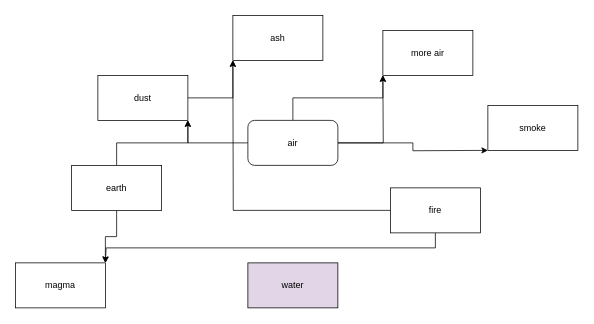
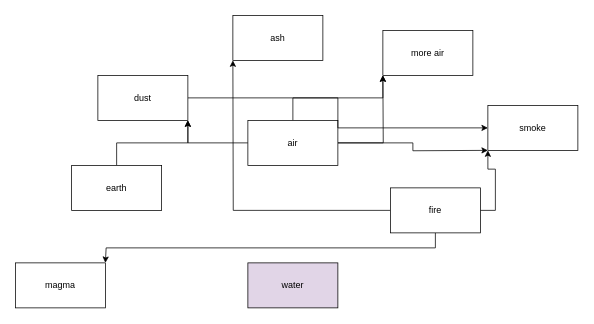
  <mxCell id="0" />
  <mxCell id="1" parent="0" />
  <mxCell id="2" style="edgeStyle=orthogonalEdgeStyle;rounded=0;orthogonalLoop=1;jettySize=auto;html=1;entryX=1;entryY=1;entryDx=0;entryDy=0;" edge="1" parent="1" source="6" target="16"><mxGeometry relative="1" as="geometry" /></mxCell>
  <mxCell id="3" style="edgeStyle=orthogonalEdgeStyle;rounded=0;orthogonalLoop=1;jettySize=auto;html=1;exitX=0.5;exitY=0;exitDx=0;exitDy=0;entryX=0;entryY=1;entryDx=0;entryDy=0;" edge="1" parent="1" source="6" target="17"><mxGeometry relative="1" as="geometry" /></mxCell>
  <mxCell id="4" style="edgeStyle=orthogonalEdgeStyle;rounded=0;orthogonalLoop=1;jettySize=auto;html=1;exitX=1;exitY=0.5;exitDx=0;exitDy=0;" edge="1" parent="1" source="6"><mxGeometry relative="1" as="geometry"><mxPoint x="510" y="100" as="targetPoint" /></mxGeometry></mxCell>
  <mxCell id="5" style="edgeStyle=orthogonalEdgeStyle;rounded=0;orthogonalLoop=1;jettySize=auto;html=1;" edge="1" parent="1" source="6"><mxGeometry relative="1" as="geometry"><mxPoint x="650" y="200" as="targetPoint" /></mxGeometry></mxCell>
- <mxCell id="6" value="air" style="whiteSpace=wrap;html=1;rounded=1;" vertex="1" parent="1"><mxGeometry x="330" y="160" width="120" height="60" as="geometry" /></mxCell>
+ <mxCell id="6" value="air" style="rounded=0;whiteSpace=wrap;html=1;" vertex="1" parent="1"><mxGeometry x="330" y="160" width="120" height="60" as="geometry" /></mxCell>
  <mxCell id="7" style="edgeStyle=orthogonalEdgeStyle;rounded=0;orthogonalLoop=1;jettySize=auto;html=1;entryX=1;entryY=1;entryDx=0;entryDy=0;" edge="1" parent="1" source="9" target="16"><mxGeometry relative="1" as="geometry" /></mxCell>
- <mxCell id="8" style="edgeStyle=orthogonalEdgeStyle;rounded=0;orthogonalLoop=1;jettySize=auto;html=1;entryX=1;entryY=0;entryDx=0;entryDy=0;" edge="1" parent="1" source="9" target="19"><mxGeometry relative="1" as="geometry" /></mxCell>
  <mxCell id="9" value="earth" style="rounded=0;whiteSpace=wrap;html=1;" vertex="1" parent="1"><mxGeometry x="95" y="220" width="120" height="60" as="geometry" /></mxCell>
+ <mxCell id="10" style="edgeStyle=orthogonalEdgeStyle;rounded=0;orthogonalLoop=1;jettySize=auto;html=1;entryX=0;entryY=1;entryDx=0;entryDy=0;" edge="1" parent="1" source="13" target="18"><mxGeometry relative="1" as="geometry" /></mxCell>
  <mxCell id="11" style="edgeStyle=orthogonalEdgeStyle;rounded=0;orthogonalLoop=1;jettySize=auto;html=1;" edge="1" parent="1" source="13"><mxGeometry relative="1" as="geometry"><mxPoint x="140" y="350" as="targetPoint" /><Array as="points"><mxPoint x="580" y="330" /><mxPoint x="141" y="330" /></Array></mxGeometry></mxCell>
  <mxCell id="12" style="edgeStyle=orthogonalEdgeStyle;rounded=0;orthogonalLoop=1;jettySize=auto;html=1;" edge="1" parent="1" source="13"><mxGeometry relative="1" as="geometry"><mxPoint x="310" y="80" as="targetPoint" /></mxGeometry></mxCell>
  <mxCell id="13" value="fire" style="rounded=0;whiteSpace=wrap;html=1;" vertex="1" parent="1"><mxGeometry x="520" y="250" width="120" height="60" as="geometry" /></mxCell>
  <mxCell id="14" value="water" style="rounded=0;whiteSpace=wrap;html=1;fillColor=#e1d5e7;" vertex="1" parent="1"><mxGeometry x="330" y="350" width="120" height="60" as="geometry" /></mxCell>
- <mxCell id="15" style="edgeStyle=orthogonalEdgeStyle;rounded=0;orthogonalLoop=1;jettySize=auto;html=1;entryX=0;entryY=1;entryDx=0;entryDy=0;" edge="1" parent="1" source="16" target="20"><mxGeometry relative="1" as="geometry" /></mxCell>
+ <mxCell id="15" style="edgeStyle=orthogonalEdgeStyle;rounded=0;orthogonalLoop=1;jettySize=auto;html=1;" edge="1" parent="1" source="16" target="18"><mxGeometry relative="1" as="geometry" /></mxCell>
  <mxCell id="16" value="dust" style="rounded=0;whiteSpace=wrap;html=1;" vertex="1" parent="1"><mxGeometry x="130" y="100" width="120" height="60" as="geometry" /></mxCell>
  <mxCell id="17" value="more air" style="rounded=0;whiteSpace=wrap;html=1;" vertex="1" parent="1"><mxGeometry x="510" y="40" width="120" height="60" as="geometry" /></mxCell>
  <mxCell id="18" value="smoke" style="rounded=0;whiteSpace=wrap;html=1;" vertex="1" parent="1"><mxGeometry x="650" y="140" width="120" height="60" as="geometry" /></mxCell>
  <mxCell id="19" value="magma" style="rounded=0;whiteSpace=wrap;html=1;" vertex="1" parent="1"><mxGeometry x="20" y="350" width="120" height="60" as="geometry" /></mxCell>
  <mxCell id="20" value="ash" style="rounded=0;whiteSpace=wrap;html=1;" vertex="1" parent="1"><mxGeometry x="310" y="20" width="120" height="60" as="geometry" /></mxCell>
